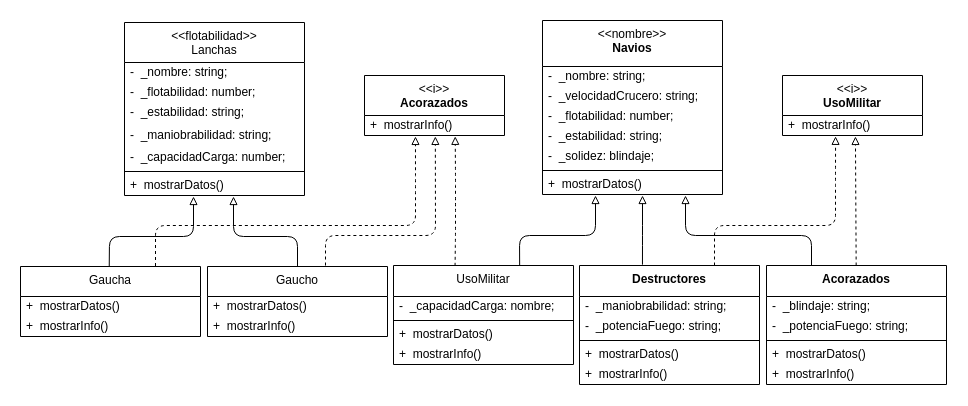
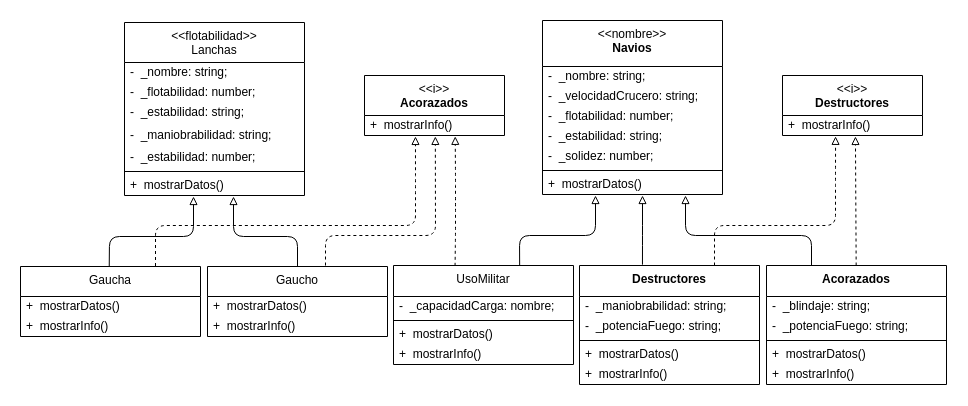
  <mxCell id="0" />
  <mxCell id="1" parent="0" />
  <mxCell id="2" style="edgeStyle=none;html=1;exitX=0.25;exitY=0;exitDx=0;exitDy=0;endArrow=block;endFill=0;" parent="1" source="3" edge="1"><mxGeometry relative="1" as="geometry"><mxPoint x="685" y="195" as="targetPoint" /><Array as="points"><mxPoint x="811" y="235" /><mxPoint x="685" y="235" /></Array><mxPoint x="905" y="265" as="sourcePoint" /></mxGeometry></mxCell>
  <mxCell id="3" value="&lt;div&gt;&lt;b&gt;Acorazados&lt;/b&gt;&lt;/div&gt;" style="swimlane;fontStyle=0;align=center;verticalAlign=top;childLayout=stackLayout;horizontal=1;startSize=31;horizontalStack=0;resizeParent=1;resizeParentMax=0;resizeLast=0;collapsible=0;marginBottom=0;html=1;whiteSpace=wrap;" parent="1" vertex="1"><mxGeometry x="766" y="265" width="180" height="119" as="geometry" /></mxCell>
  <mxCell id="4" value="-&amp;nbsp; _blindaje: string;" style="text;html=1;strokeColor=none;fillColor=none;align=left;verticalAlign=middle;spacingLeft=4;spacingRight=4;overflow=hidden;rotatable=0;points=[[0,0.5],[1,0.5]];portConstraint=eastwest;whiteSpace=wrap;" parent="3" vertex="1"><mxGeometry y="31" width="180" height="20" as="geometry" /></mxCell>
  <mxCell id="5" value="-&amp;nbsp; _potenciaFuego: string;" style="text;html=1;strokeColor=none;fillColor=none;align=left;verticalAlign=middle;spacingLeft=4;spacingRight=4;overflow=hidden;rotatable=0;points=[[0,0.5],[1,0.5]];portConstraint=eastwest;whiteSpace=wrap;" parent="3" vertex="1"><mxGeometry y="51" width="180" height="20" as="geometry" /></mxCell>
  <mxCell id="6" value="" style="line;strokeWidth=1;fillColor=none;align=left;verticalAlign=middle;spacingTop=-1;spacingLeft=3;spacingRight=3;rotatable=0;labelPosition=right;points=[];portConstraint=eastwest;" parent="3" vertex="1"><mxGeometry y="71" width="180" height="8" as="geometry" /></mxCell>
  <mxCell id="7" value="+&amp;nbsp; mostrarDatos()" style="text;html=1;strokeColor=none;fillColor=none;align=left;verticalAlign=middle;spacingLeft=4;spacingRight=4;overflow=hidden;rotatable=0;points=[[0,0.5],[1,0.5]];portConstraint=eastwest;whiteSpace=wrap;" parent="3" vertex="1"><mxGeometry y="79" width="180" height="20" as="geometry" /></mxCell>
  <mxCell id="8" value="+&amp;nbsp; mostrarInfo()" style="text;html=1;strokeColor=none;fillColor=none;align=left;verticalAlign=middle;spacingLeft=4;spacingRight=4;overflow=hidden;rotatable=0;points=[[0,0.5],[1,0.5]];portConstraint=eastwest;whiteSpace=wrap;" parent="3" vertex="1"><mxGeometry y="99" width="180" height="20" as="geometry" /></mxCell>
  <mxCell id="9" style="edgeStyle=none;html=1;exitX=0.422;exitY=-0.007;exitDx=0;exitDy=0;endArrow=block;endFill=0;exitPerimeter=0;" parent="1" edge="1"><mxGeometry relative="1" as="geometry"><mxPoint x="642" y="195" as="targetPoint" /><Array as="points"><mxPoint x="642" y="235" /></Array><mxPoint x="641.96" y="264.167" as="sourcePoint" /></mxGeometry></mxCell>
  <mxCell id="10" style="edgeStyle=none;html=1;dashed=1;endArrow=block;endFill=0;exitX=0.75;exitY=0;exitDx=0;exitDy=0;entryX=0.379;entryY=1.042;entryDx=0;entryDy=0;entryPerimeter=0;" parent="1" source="11" target="53" edge="1"><mxGeometry relative="1" as="geometry"><mxPoint x="773.76" y="266.005" as="sourcePoint" /><Array as="points"><mxPoint x="714" y="225" /><mxPoint x="835" y="225" /><mxPoint x="835" y="175" /></Array><mxPoint x="815" y="145" as="targetPoint" /></mxGeometry></mxCell>
  <mxCell id="11" value="&lt;div&gt;&lt;b&gt;Destructores&lt;/b&gt;&lt;/div&gt;" style="swimlane;fontStyle=0;align=center;verticalAlign=top;childLayout=stackLayout;horizontal=1;startSize=31;horizontalStack=0;resizeParent=1;resizeParentMax=0;resizeLast=0;collapsible=0;marginBottom=0;html=1;whiteSpace=wrap;" parent="1" vertex="1"><mxGeometry x="579" y="265" width="180" height="119" as="geometry" /></mxCell>
  <mxCell id="12" value="-&amp;nbsp; _maniobrabilidad: string;" style="text;html=1;strokeColor=none;fillColor=none;align=left;verticalAlign=middle;spacingLeft=4;spacingRight=4;overflow=hidden;rotatable=0;points=[[0,0.5],[1,0.5]];portConstraint=eastwest;whiteSpace=wrap;" parent="11" vertex="1"><mxGeometry y="31" width="180" height="20" as="geometry" /></mxCell>
  <mxCell id="13" value="-&amp;nbsp; _potenciaFuego: string;" style="text;html=1;strokeColor=none;fillColor=none;align=left;verticalAlign=middle;spacingLeft=4;spacingRight=4;overflow=hidden;rotatable=0;points=[[0,0.5],[1,0.5]];portConstraint=eastwest;whiteSpace=wrap;" parent="11" vertex="1"><mxGeometry y="51" width="180" height="20" as="geometry" /></mxCell>
  <mxCell id="14" value="" style="line;strokeWidth=1;fillColor=none;align=left;verticalAlign=middle;spacingTop=-1;spacingLeft=3;spacingRight=3;rotatable=0;labelPosition=right;points=[];portConstraint=eastwest;" parent="11" vertex="1"><mxGeometry y="71" width="180" height="8" as="geometry" /></mxCell>
  <mxCell id="15" value="+&amp;nbsp; mostrarDatos()" style="text;html=1;strokeColor=none;fillColor=none;align=left;verticalAlign=middle;spacingLeft=4;spacingRight=4;overflow=hidden;rotatable=0;points=[[0,0.5],[1,0.5]];portConstraint=eastwest;whiteSpace=wrap;" parent="11" vertex="1"><mxGeometry y="79" width="180" height="20" as="geometry" /></mxCell>
  <mxCell id="16" value="+&amp;nbsp; mostrarInfo()" style="text;html=1;strokeColor=none;fillColor=none;align=left;verticalAlign=middle;spacingLeft=4;spacingRight=4;overflow=hidden;rotatable=0;points=[[0,0.5],[1,0.5]];portConstraint=eastwest;whiteSpace=wrap;" parent="11" vertex="1"><mxGeometry y="99" width="180" height="20" as="geometry" /></mxCell>
  <mxCell id="17" value="&amp;lt;&amp;lt;nombre&amp;gt;&amp;gt;&lt;br&gt;&lt;b&gt;Navios&lt;/b&gt;" style="swimlane;fontStyle=0;align=center;verticalAlign=top;childLayout=stackLayout;horizontal=1;startSize=46;horizontalStack=0;resizeParent=1;resizeParentMax=0;resizeLast=0;collapsible=0;marginBottom=0;html=1;whiteSpace=wrap;" parent="1" vertex="1"><mxGeometry x="542" y="20" width="180" height="174" as="geometry" /></mxCell>
  <mxCell id="18" value="-&amp;nbsp; _nombre: string;" style="text;html=1;strokeColor=none;fillColor=none;align=left;verticalAlign=middle;spacingLeft=4;spacingRight=4;overflow=hidden;rotatable=0;points=[[0,0.5],[1,0.5]];portConstraint=eastwest;whiteSpace=wrap;" parent="17" vertex="1"><mxGeometry y="46" width="180" height="20" as="geometry" /></mxCell>
  <mxCell id="19" value="-&amp;nbsp; _velocidadCrucero: string;" style="text;html=1;strokeColor=none;fillColor=none;align=left;verticalAlign=middle;spacingLeft=4;spacingRight=4;overflow=hidden;rotatable=0;points=[[0,0.5],[1,0.5]];portConstraint=eastwest;whiteSpace=wrap;" parent="17" vertex="1"><mxGeometry y="66" width="180" height="20" as="geometry" /></mxCell>
  <mxCell id="20" value="-&amp;nbsp; _flotabilidad: number;" style="text;html=1;strokeColor=none;fillColor=none;align=left;verticalAlign=middle;spacingLeft=4;spacingRight=4;overflow=hidden;rotatable=0;points=[[0,0.5],[1,0.5]];portConstraint=eastwest;whiteSpace=wrap;" parent="17" vertex="1"><mxGeometry y="86" width="180" height="20" as="geometry" /></mxCell>
  <mxCell id="21" value="-&amp;nbsp; _estabilidad: string;" style="text;html=1;strokeColor=none;fillColor=none;align=left;verticalAlign=middle;spacingLeft=4;spacingRight=4;overflow=hidden;rotatable=0;points=[[0,0.5],[1,0.5]];portConstraint=eastwest;whiteSpace=wrap;" parent="17" vertex="1"><mxGeometry y="106" width="180" height="20" as="geometry" /></mxCell>
- <mxCell id="22" value="-&amp;nbsp; _solidez: blindaje;" style="text;html=1;strokeColor=none;fillColor=none;align=left;verticalAlign=middle;spacingLeft=4;spacingRight=4;overflow=hidden;rotatable=0;points=[[0,0.5],[1,0.5]];portConstraint=eastwest;whiteSpace=wrap;" parent="17" vertex="1"><mxGeometry y="126" width="180" height="20" as="geometry" /></mxCell>
+ <mxCell id="22" value="-&amp;nbsp; _solidez: number;" style="text;html=1;strokeColor=none;fillColor=none;align=left;verticalAlign=middle;spacingLeft=4;spacingRight=4;overflow=hidden;rotatable=0;points=[[0,0.5],[1,0.5]];portConstraint=eastwest;whiteSpace=wrap;" parent="17" vertex="1"><mxGeometry y="126" width="180" height="20" as="geometry" /></mxCell>
  <mxCell id="23" value="" style="line;strokeWidth=1;fillColor=none;align=left;verticalAlign=middle;spacingTop=-1;spacingLeft=3;spacingRight=3;rotatable=0;labelPosition=right;points=[];portConstraint=eastwest;" parent="17" vertex="1"><mxGeometry y="146" width="180" height="8" as="geometry" /></mxCell>
  <mxCell id="24" value="+&amp;nbsp; mostrarDatos()" style="text;html=1;strokeColor=none;fillColor=none;align=left;verticalAlign=middle;spacingLeft=4;spacingRight=4;overflow=hidden;rotatable=0;points=[[0,0.5],[1,0.5]];portConstraint=eastwest;whiteSpace=wrap;" parent="17" vertex="1"><mxGeometry y="154" width="180" height="20" as="geometry" /></mxCell>
  <mxCell id="25" style="edgeStyle=none;html=1;endArrow=block;endFill=0;exitX=0.701;exitY=0.035;exitDx=0;exitDy=0;exitPerimeter=0;" parent="1" source="27" edge="1"><mxGeometry relative="1" as="geometry"><mxPoint x="595" y="195" as="targetPoint" /><Array as="points"><mxPoint x="519" y="235" /><mxPoint x="595" y="235" /></Array></mxGeometry></mxCell>
  <mxCell id="26" style="edgeStyle=none;html=1;exitX=0.342;exitY=0.003;exitDx=0;exitDy=0;dashed=1;endArrow=block;endFill=0;exitPerimeter=0;entryX=0.648;entryY=1.042;entryDx=0;entryDy=0;entryPerimeter=0;" parent="1" source="27" edge="1" target="51"><mxGeometry relative="1" as="geometry"><mxPoint x="455" y="145" as="targetPoint" /><Array as="points"><mxPoint x="455" y="235" /><mxPoint x="455" y="215" /><mxPoint x="455" y="205" /><mxPoint x="455" y="175" /></Array></mxGeometry></mxCell>
  <mxCell id="27" value="UsoMilitar" style="swimlane;fontStyle=0;align=center;verticalAlign=top;childLayout=stackLayout;horizontal=1;startSize=31;horizontalStack=0;resizeParent=1;resizeParentMax=0;resizeLast=0;collapsible=0;marginBottom=0;html=1;whiteSpace=wrap;" parent="1" vertex="1"><mxGeometry x="393" y="265" width="180" height="99" as="geometry" /></mxCell>
  <mxCell id="28" value="-&amp;nbsp; _capacidadCarga: nombre;" style="text;html=1;strokeColor=none;fillColor=none;align=left;verticalAlign=middle;spacingLeft=4;spacingRight=4;overflow=hidden;rotatable=0;points=[[0,0.5],[1,0.5]];portConstraint=eastwest;whiteSpace=wrap;" parent="27" vertex="1"><mxGeometry y="31" width="180" height="20" as="geometry" /></mxCell>
  <mxCell id="29" value="" style="line;strokeWidth=1;fillColor=none;align=left;verticalAlign=middle;spacingTop=-1;spacingLeft=3;spacingRight=3;rotatable=0;labelPosition=right;points=[];portConstraint=eastwest;" parent="27" vertex="1"><mxGeometry y="51" width="180" height="8" as="geometry" /></mxCell>
  <mxCell id="30" value="+&amp;nbsp; mostrarDatos()" style="text;html=1;strokeColor=none;fillColor=none;align=left;verticalAlign=middle;spacingLeft=4;spacingRight=4;overflow=hidden;rotatable=0;points=[[0,0.5],[1,0.5]];portConstraint=eastwest;whiteSpace=wrap;" parent="27" vertex="1"><mxGeometry y="59" width="180" height="20" as="geometry" /></mxCell>
  <mxCell id="31" value="+&amp;nbsp; mostrarInfo()" style="text;html=1;strokeColor=none;fillColor=none;align=left;verticalAlign=middle;spacingLeft=4;spacingRight=4;overflow=hidden;rotatable=0;points=[[0,0.5],[1,0.5]];portConstraint=eastwest;whiteSpace=wrap;" parent="27" vertex="1"><mxGeometry y="79" width="180" height="20" as="geometry" /></mxCell>
  <mxCell id="32" value="&amp;lt;&amp;lt;flotabilidad&amp;gt;&amp;gt;&lt;br&gt;Lanchas" style="swimlane;fontStyle=0;align=center;verticalAlign=top;childLayout=stackLayout;horizontal=1;startSize=40;horizontalStack=0;resizeParent=1;resizeParentMax=0;resizeLast=0;collapsible=0;marginBottom=0;html=1;whiteSpace=wrap;" parent="1" vertex="1"><mxGeometry x="124" y="22" width="180" height="173" as="geometry" /></mxCell>
  <mxCell id="33" value="-&amp;nbsp; _nombre: string;" style="text;html=1;strokeColor=none;fillColor=none;align=left;verticalAlign=middle;spacingLeft=4;spacingRight=4;overflow=hidden;rotatable=0;points=[[0,0.5],[1,0.5]];portConstraint=eastwest;whiteSpace=wrap;" parent="32" vertex="1"><mxGeometry y="40" width="180" height="20" as="geometry" /></mxCell>
  <mxCell id="34" value="-&amp;nbsp; _flotabilidad: number;" style="text;html=1;strokeColor=none;fillColor=none;align=left;verticalAlign=middle;spacingLeft=4;spacingRight=4;overflow=hidden;rotatable=0;points=[[0,0.5],[1,0.5]];portConstraint=eastwest;whiteSpace=wrap;" parent="32" vertex="1"><mxGeometry y="60" width="180" height="20" as="geometry" /></mxCell>
  <mxCell id="35" value="-&amp;nbsp; _estabilidad: string;" style="text;html=1;strokeColor=none;fillColor=none;align=left;verticalAlign=middle;spacingLeft=4;spacingRight=4;overflow=hidden;rotatable=0;points=[[0,0.5],[1,0.5]];portConstraint=eastwest;whiteSpace=wrap;" parent="32" vertex="1"><mxGeometry y="80" width="180" height="20" as="geometry" /></mxCell>
  <mxCell id="36" value="-&amp;nbsp; _maniobrabilidad: string;" style="text;html=1;strokeColor=none;fillColor=none;align=left;verticalAlign=middle;spacingLeft=4;spacingRight=4;overflow=hidden;rotatable=0;points=[[0,0.5],[1,0.5]];portConstraint=eastwest;whiteSpace=wrap;" parent="32" vertex="1"><mxGeometry y="100" width="180" height="25" as="geometry" /></mxCell>
- <mxCell id="37" value="-&amp;nbsp; _capacidadCarga: number;" style="text;html=1;strokeColor=none;fillColor=none;align=left;verticalAlign=middle;spacingLeft=4;spacingRight=4;overflow=hidden;rotatable=0;points=[[0,0.5],[1,0.5]];portConstraint=eastwest;whiteSpace=wrap;" parent="32" vertex="1"><mxGeometry y="125" width="180" height="20" as="geometry" /></mxCell>
+ <mxCell id="37" value="-&amp;nbsp; _estabilidad: number;" style="text;html=1;strokeColor=none;fillColor=none;align=left;verticalAlign=middle;spacingLeft=4;spacingRight=4;overflow=hidden;rotatable=0;points=[[0,0.5],[1,0.5]];portConstraint=eastwest;whiteSpace=wrap;" parent="32" vertex="1"><mxGeometry y="125" width="180" height="20" as="geometry" /></mxCell>
  <mxCell id="38" value="" style="line;strokeWidth=1;fillColor=none;align=left;verticalAlign=middle;spacingTop=-1;spacingLeft=3;spacingRight=3;rotatable=0;labelPosition=right;points=[];portConstraint=eastwest;" parent="32" vertex="1"><mxGeometry y="145" width="180" height="8" as="geometry" /></mxCell>
  <mxCell id="39" value="+&amp;nbsp; mostrarDatos()" style="text;html=1;strokeColor=none;fillColor=none;align=left;verticalAlign=middle;spacingLeft=4;spacingRight=4;overflow=hidden;rotatable=0;points=[[0,0.5],[1,0.5]];portConstraint=eastwest;whiteSpace=wrap;" parent="32" vertex="1"><mxGeometry y="153" width="180" height="20" as="geometry" /></mxCell>
  <mxCell id="40" style="edgeStyle=none;html=1;exitX=0.5;exitY=0;exitDx=0;exitDy=0;endArrow=block;endFill=0;" parent="1" source="42" edge="1"><mxGeometry relative="1" as="geometry"><mxPoint x="233" y="196" as="targetPoint" /><Array as="points"><mxPoint x="297" y="236" /><mxPoint x="233" y="236" /></Array></mxGeometry></mxCell>
  <mxCell id="41" style="edgeStyle=none;html=1;dashed=1;endArrow=block;endFill=0;entryX=0.506;entryY=1.045;entryDx=0;entryDy=0;entryPerimeter=0;" parent="1" edge="1" target="51"><mxGeometry relative="1" as="geometry"><mxPoint x="325" y="265" as="sourcePoint" /><mxPoint x="435" y="145" as="targetPoint" /><Array as="points"><mxPoint x="325" y="235" /><mxPoint x="435" y="235" /></Array></mxGeometry></mxCell>
  <mxCell id="42" value="Gaucho" style="swimlane;fontStyle=0;align=center;verticalAlign=top;childLayout=stackLayout;horizontal=1;startSize=30;horizontalStack=0;resizeParent=1;resizeParentMax=0;resizeLast=0;collapsible=0;marginBottom=0;html=1;whiteSpace=wrap;" parent="1" vertex="1"><mxGeometry x="207" y="266" width="180" height="70" as="geometry" /></mxCell>
  <mxCell id="43" value="+&amp;nbsp; mostrarDatos()" style="text;html=1;strokeColor=none;fillColor=none;align=left;verticalAlign=middle;spacingLeft=4;spacingRight=4;overflow=hidden;rotatable=0;points=[[0,0.5],[1,0.5]];portConstraint=eastwest;whiteSpace=wrap;" parent="42" vertex="1"><mxGeometry y="30" width="180" height="20" as="geometry" /></mxCell>
  <mxCell id="44" value="+&amp;nbsp; mostrarInfo()" style="text;html=1;strokeColor=none;fillColor=none;align=left;verticalAlign=middle;spacingLeft=4;spacingRight=4;overflow=hidden;rotatable=0;points=[[0,0.5],[1,0.5]];portConstraint=eastwest;whiteSpace=wrap;" parent="42" vertex="1"><mxGeometry y="50" width="180" height="20" as="geometry" /></mxCell>
  <mxCell id="45" style="edgeStyle=none;html=1;exitX=0.493;exitY=0.004;exitDx=0;exitDy=0;endArrow=block;endFill=0;exitPerimeter=0;" parent="1" source="47" edge="1"><mxGeometry relative="1" as="geometry"><mxPoint x="193" y="196" as="targetPoint" /><Array as="points"><mxPoint x="109" y="236" /><mxPoint x="193" y="236" /></Array></mxGeometry></mxCell>
  <mxCell id="46" style="edgeStyle=none;html=1;dashed=1;endArrow=block;endFill=0;exitX=0.75;exitY=-0.007;exitDx=0;exitDy=0;exitPerimeter=0;entryX=0.364;entryY=1.047;entryDx=0;entryDy=0;entryPerimeter=0;" parent="1" edge="1" target="51" source="47"><mxGeometry relative="1" as="geometry"><mxPoint x="415" y="145" as="targetPoint" /><mxPoint x="155" y="265" as="sourcePoint" /><Array as="points"><mxPoint x="155" y="225" /><mxPoint x="415" y="225" /><mxPoint x="415" y="185" /></Array></mxGeometry></mxCell>
  <mxCell id="47" value="Gaucha" style="swimlane;fontStyle=0;align=center;verticalAlign=top;childLayout=stackLayout;horizontal=1;startSize=30;horizontalStack=0;resizeParent=1;resizeParentMax=0;resizeLast=0;collapsible=0;marginBottom=0;html=1;whiteSpace=wrap;" parent="1" vertex="1"><mxGeometry x="20" y="266" width="180" height="70" as="geometry" /></mxCell>
  <mxCell id="48" value="+&amp;nbsp; mostrarDatos()" style="text;html=1;strokeColor=none;fillColor=none;align=left;verticalAlign=middle;spacingLeft=4;spacingRight=4;overflow=hidden;rotatable=0;points=[[0,0.5],[1,0.5]];portConstraint=eastwest;whiteSpace=wrap;" parent="47" vertex="1"><mxGeometry y="30" width="180" height="20" as="geometry" /></mxCell>
  <mxCell id="49" value="+&amp;nbsp; mostrarInfo()" style="text;html=1;strokeColor=none;fillColor=none;align=left;verticalAlign=middle;spacingLeft=4;spacingRight=4;overflow=hidden;rotatable=0;points=[[0,0.5],[1,0.5]];portConstraint=eastwest;whiteSpace=wrap;" parent="47" vertex="1"><mxGeometry y="50" width="180" height="20" as="geometry" /></mxCell>
  <mxCell id="50" value="&amp;lt;&amp;lt;i&amp;gt;&amp;gt;&lt;br&gt;&lt;b&gt;Acorazados&lt;/b&gt;" style="swimlane;fontStyle=0;align=center;verticalAlign=top;childLayout=stackLayout;horizontal=1;startSize=40;horizontalStack=0;resizeParent=1;resizeParentMax=0;resizeLast=0;collapsible=0;marginBottom=0;html=1;whiteSpace=wrap;" parent="1" vertex="1"><mxGeometry x="364" y="75" width="140" height="60" as="geometry" /></mxCell>
  <mxCell id="51" value="+&amp;nbsp; mostrarInfo()" style="text;html=1;strokeColor=none;fillColor=none;align=left;verticalAlign=middle;spacingLeft=4;spacingRight=4;overflow=hidden;rotatable=0;points=[[0,0.5],[1,0.5]];portConstraint=eastwest;whiteSpace=wrap;" parent="50" vertex="1"><mxGeometry y="40" width="140" height="20" as="geometry" /></mxCell>
- <mxCell id="52" value="&amp;lt;&amp;lt;i&amp;gt;&amp;gt;&lt;br&gt;&lt;b&gt;UsoMilitar&lt;/b&gt;" style="swimlane;fontStyle=0;align=center;verticalAlign=top;childLayout=stackLayout;horizontal=1;startSize=40;horizontalStack=0;resizeParent=1;resizeParentMax=0;resizeLast=0;collapsible=0;marginBottom=0;html=1;whiteSpace=wrap;" parent="1" vertex="1"><mxGeometry x="782" y="75" width="140" height="60" as="geometry" /></mxCell>
+ <mxCell id="52" value="&amp;lt;&amp;lt;i&amp;gt;&amp;gt;&lt;br&gt;&lt;b&gt;Destructores&lt;/b&gt;" style="swimlane;fontStyle=0;align=center;verticalAlign=top;childLayout=stackLayout;horizontal=1;startSize=40;horizontalStack=0;resizeParent=1;resizeParentMax=0;resizeLast=0;collapsible=0;marginBottom=0;html=1;whiteSpace=wrap;" parent="1" vertex="1"><mxGeometry x="782" y="75" width="140" height="60" as="geometry" /></mxCell>
  <mxCell id="53" value="+&amp;nbsp; mostrarInfo()" style="text;html=1;strokeColor=none;fillColor=none;align=left;verticalAlign=middle;spacingLeft=4;spacingRight=4;overflow=hidden;rotatable=0;points=[[0,0.5],[1,0.5]];portConstraint=eastwest;whiteSpace=wrap;" parent="52" vertex="1"><mxGeometry y="40" width="140" height="20" as="geometry" /></mxCell>
  <mxCell id="54" style="edgeStyle=none;html=1;dashed=1;endArrow=block;endFill=0;entryX=0.521;entryY=1.047;entryDx=0;entryDy=0;entryPerimeter=0;" parent="1" source="3" target="53" edge="1"><mxGeometry relative="1" as="geometry"><mxPoint x="855" y="145" as="targetPoint" /></mxGeometry></mxCell>
